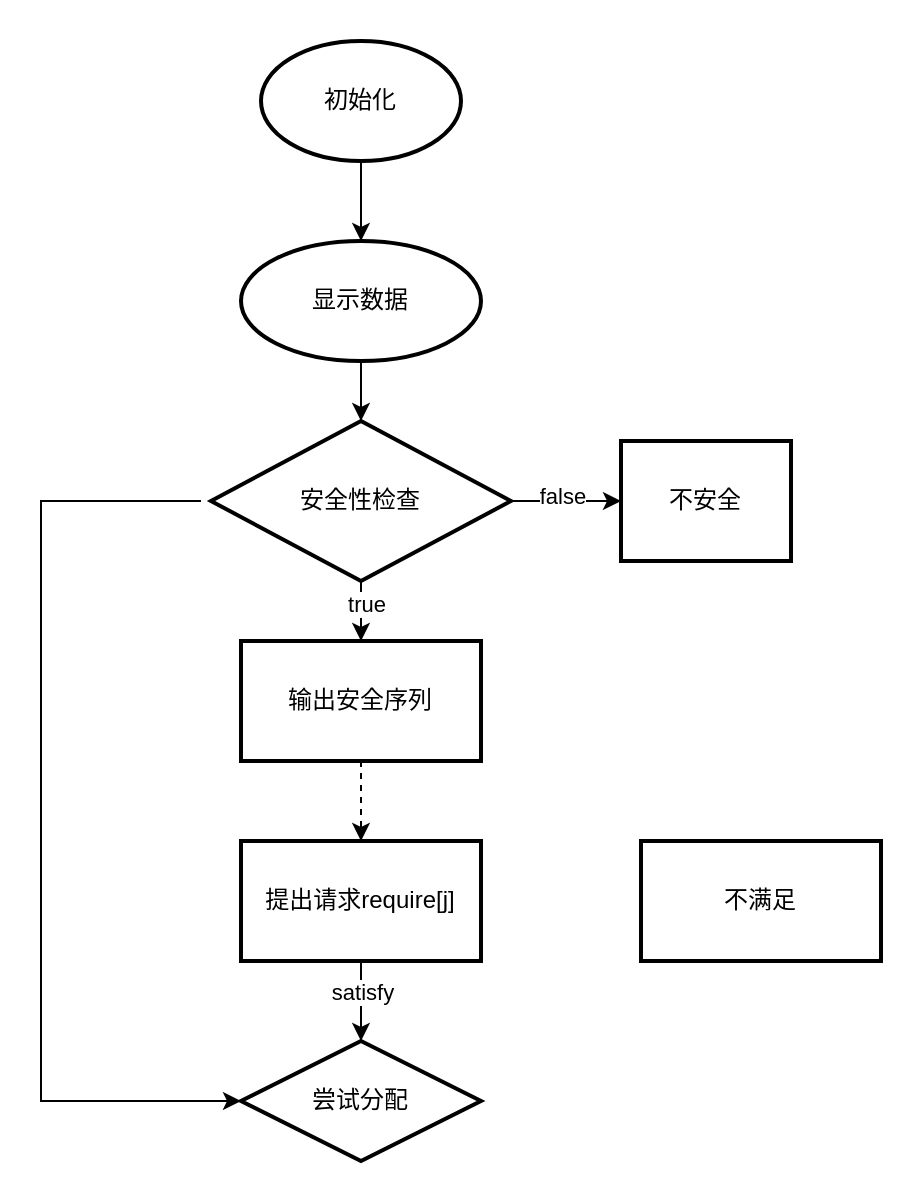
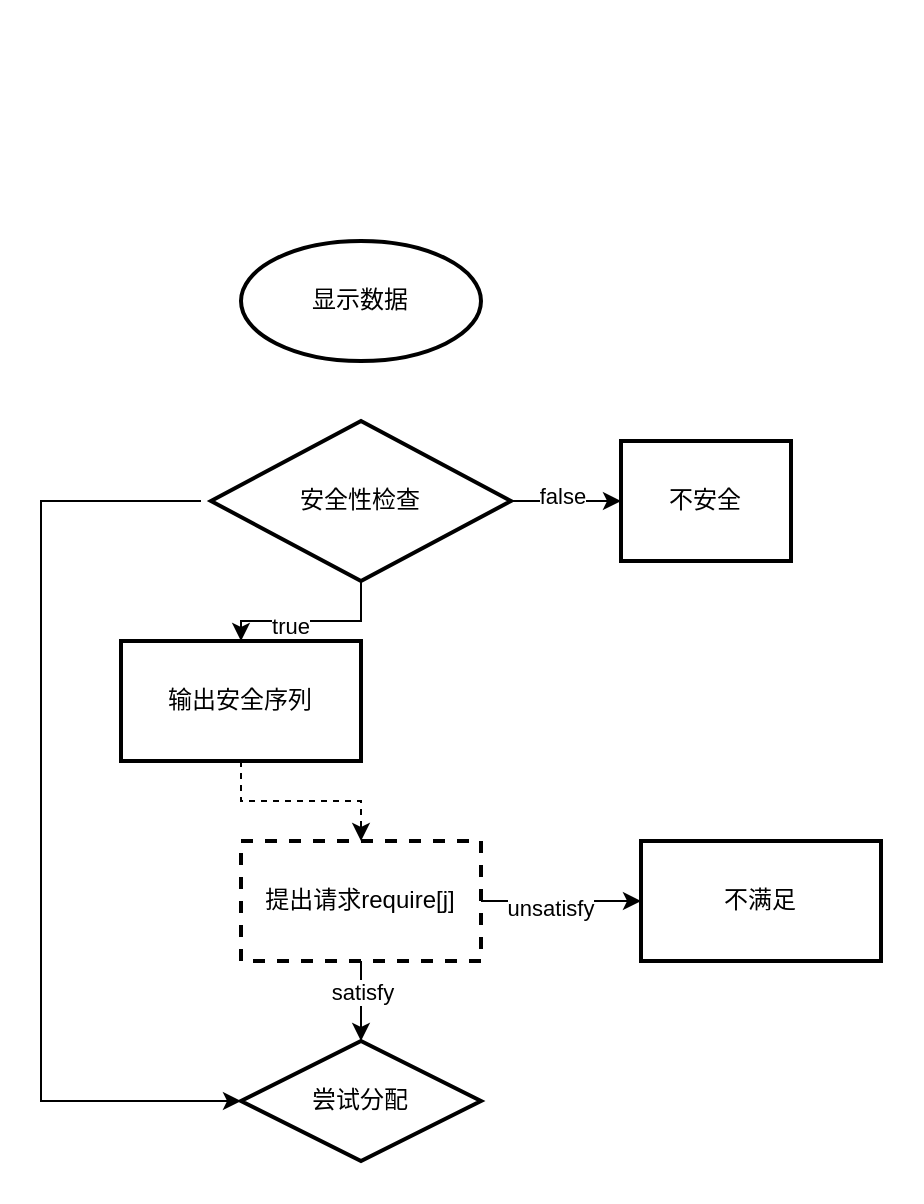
  <mxCell id="0" />
  <mxCell id="1" parent="0" />
- <mxCell id="2" value="" style="edgeStyle=orthogonalEdgeStyle;rounded=0;orthogonalLoop=1;jettySize=auto;html=1;" edge="1" parent="1" source="3" target="5"><mxGeometry relative="1" as="geometry" /></mxCell>
- <mxCell id="3" value="初始化" style="strokeWidth=2;html=1;shape=mxgraph.flowchart.start_1;whiteSpace=wrap;" vertex="1" parent="1"><mxGeometry x="130" y="20" width="100" height="60" as="geometry" /></mxCell>
- <mxCell id="4" value="" style="edgeStyle=orthogonalEdgeStyle;rounded=0;orthogonalLoop=1;jettySize=auto;html=1;" edge="1" parent="1" source="5" target="10"><mxGeometry relative="1" as="geometry" /></mxCell>
  <mxCell id="5" value="显示数据" style="ellipse;whiteSpace=wrap;html=1;strokeWidth=2;" vertex="1" parent="1"><mxGeometry x="120" y="120" width="120" height="60" as="geometry" /></mxCell>
  <mxCell id="6" value="" style="edgeStyle=orthogonalEdgeStyle;rounded=0;orthogonalLoop=1;jettySize=auto;html=1;" edge="1" parent="1" source="10" target="11"><mxGeometry relative="1" as="geometry" /></mxCell>
  <mxCell id="7" value="false" style="edgeLabel;html=1;align=center;verticalAlign=middle;resizable=0;points=[];" vertex="1" connectable="0" parent="6"><mxGeometry x="-0.091" y="3" relative="1" as="geometry"><mxPoint as="offset" /></mxGeometry></mxCell>
  <mxCell id="8" value="" style="edgeStyle=orthogonalEdgeStyle;rounded=0;orthogonalLoop=1;jettySize=auto;html=1;" edge="1" parent="1" source="10" target="13"><mxGeometry relative="1" as="geometry" /></mxCell>
  <mxCell id="9" value="true" style="edgeLabel;html=1;align=center;verticalAlign=middle;resizable=0;points=[];" vertex="1" connectable="0" parent="8"><mxGeometry x="0.24" y="2" relative="1" as="geometry"><mxPoint as="offset" /></mxGeometry></mxCell>
  <mxCell id="10" value="安全性检查" style="rhombus;whiteSpace=wrap;html=1;strokeWidth=2;" vertex="1" parent="1"><mxGeometry x="105" y="210" width="150" height="80" as="geometry" /></mxCell>
  <mxCell id="11" value="不安全" style="whiteSpace=wrap;html=1;strokeWidth=2;" vertex="1" parent="1"><mxGeometry x="310" y="220" width="85" height="60" as="geometry" /></mxCell>
  <mxCell id="12" value="" style="edgeStyle=orthogonalEdgeStyle;rounded=0;orthogonalLoop=1;jettySize=auto;html=1;dashed=1;" edge="1" parent="1" source="13" target="18"><mxGeometry relative="1" as="geometry" /></mxCell>
- <mxCell id="13" value="输出安全序列" style="whiteSpace=wrap;html=1;strokeWidth=2;" vertex="1" parent="1"><mxGeometry x="120" y="320" width="120" height="60" as="geometry" /></mxCell>
+ <mxCell id="13" value="输出安全序列" style="whiteSpace=wrap;html=1;strokeWidth=2;" vertex="1" parent="1"><mxGeometry x="60" y="320" width="120" height="60" as="geometry" /></mxCell>
  <mxCell id="14" value="" style="edgeStyle=orthogonalEdgeStyle;rounded=0;orthogonalLoop=1;jettySize=auto;html=1;" edge="1" parent="1" source="18" target="19"><mxGeometry relative="1" as="geometry" /></mxCell>
  <mxCell id="15" value="satisfy" style="edgeLabel;html=1;align=center;verticalAlign=middle;resizable=0;points=[];" vertex="1" connectable="0" parent="14"><mxGeometry x="-0.25" relative="1" as="geometry"><mxPoint as="offset" /></mxGeometry></mxCell>
- <mxCell id="18" value="提出请求require[j]" style="whiteSpace=wrap;html=1;strokeWidth=2;" vertex="1" parent="1"><mxGeometry x="120" y="420" width="120" height="60" as="geometry" /></mxCell>
+ <mxCell id="16" value="" style="edgeStyle=orthogonalEdgeStyle;rounded=0;orthogonalLoop=1;jettySize=auto;html=1;" edge="1" parent="1" source="18" target="21"><mxGeometry relative="1" as="geometry" /></mxCell>
+ <mxCell id="17" value="unsatisfy" style="edgeLabel;html=1;align=center;verticalAlign=middle;resizable=0;points=[];" vertex="1" connectable="0" parent="16"><mxGeometry x="-0.15" y="-3" relative="1" as="geometry"><mxPoint as="offset" /></mxGeometry></mxCell>
+ <mxCell id="18" value="提出请求require[j]" style="whiteSpace=wrap;html=1;strokeWidth=2;dashed=1;" vertex="1" parent="1"><mxGeometry x="120" y="420" width="120" height="60" as="geometry" /></mxCell>
  <mxCell id="19" value="尝试分配" style="rhombus;whiteSpace=wrap;html=1;strokeWidth=2;" vertex="1" parent="1"><mxGeometry x="120" y="520" width="120" height="60" as="geometry" /></mxCell>
  <mxCell id="20" value="" style="endArrow=classic;html=1;rounded=0;entryX=0;entryY=0.5;entryDx=0;entryDy=0;" edge="1" parent="1" target="19"><mxGeometry width="50" height="50" relative="1" as="geometry"><mxPoint x="100" y="250" as="sourcePoint" /><mxPoint x="20" y="550" as="targetPoint" /><Array as="points"><mxPoint x="20" y="250" /><mxPoint x="20" y="550" /></Array></mxGeometry></mxCell>
  <mxCell id="21" value="不满足" style="whiteSpace=wrap;html=1;strokeWidth=2;" vertex="1" parent="1"><mxGeometry x="320" y="420" width="120" height="60" as="geometry" /></mxCell>
